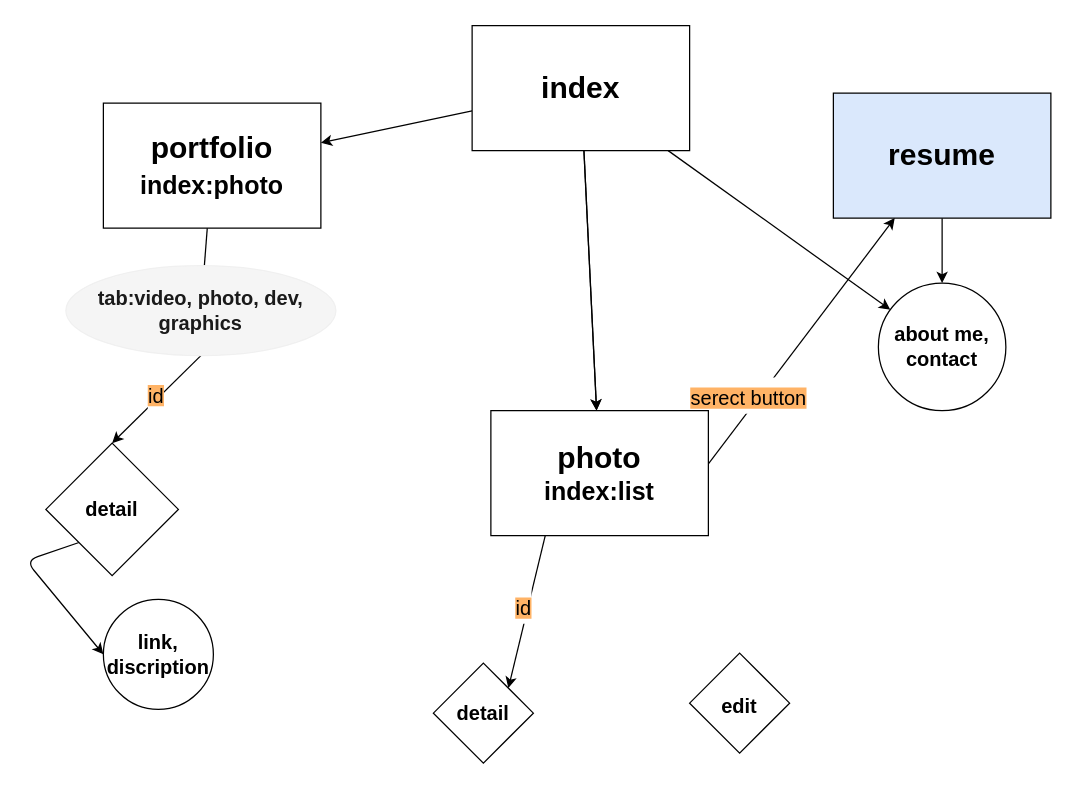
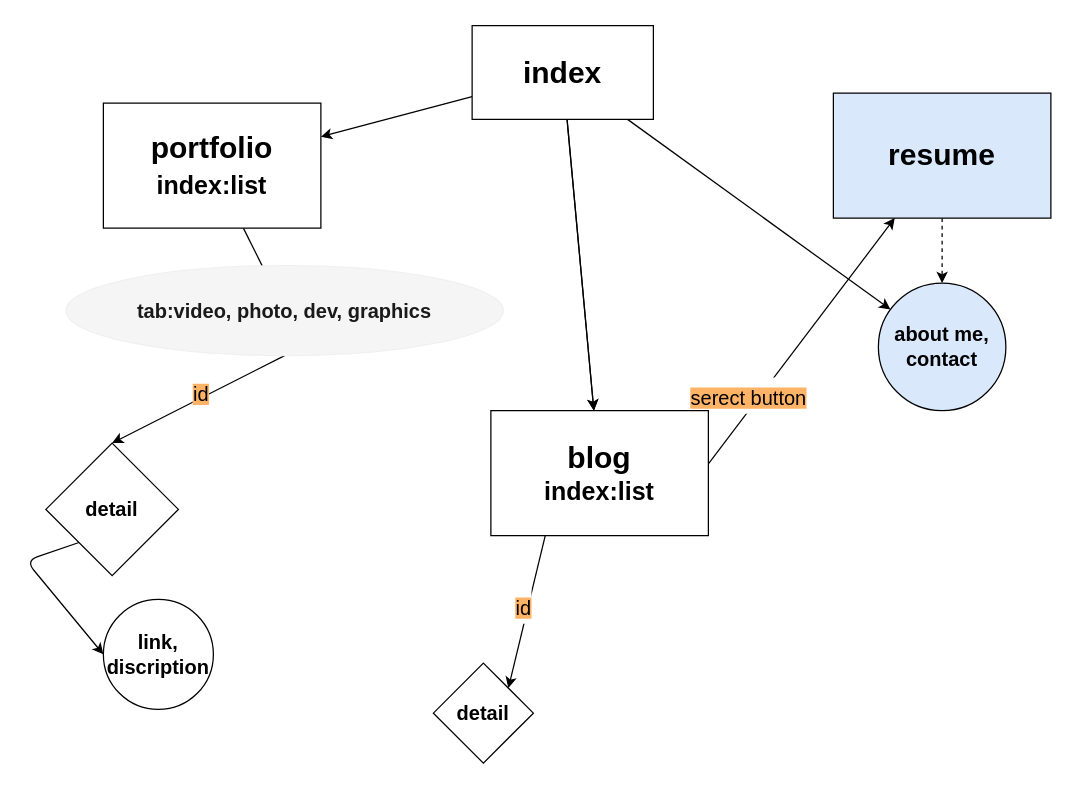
  <mxCell id="0" />
  <mxCell id="1" parent="0" />
  <mxCell id="2" value="" style="edgeStyle=none;html=1;" parent="1" source="6" target="8" edge="1"><mxGeometry relative="1" as="geometry" /></mxCell>
  <mxCell id="3" value="" style="edgeStyle=none;html=1;fontSize=24;fontColor=#000000;" parent="1" source="6" target="11" edge="1"><mxGeometry relative="1" as="geometry" /></mxCell>
  <mxCell id="4" value="" style="edgeStyle=none;html=1;fontSize=24;fontColor=#000000;" parent="1" source="6" target="11" edge="1"><mxGeometry relative="1" as="geometry" /></mxCell>
  <mxCell id="5" value="" style="edgeStyle=none;html=1;fontSize=24;fontColor=#000000;" parent="1" source="6" target="16" edge="1"><mxGeometry relative="1" as="geometry" /></mxCell>
- <mxCell id="6" value="&lt;font style=&quot;font-size: 24px;&quot; color=&quot;#000000&quot;&gt;index&lt;/font&gt;" style="whiteSpace=wrap;html=1;fillColor=#FFFFFF;fontStyle=1" parent="1" vertex="1"><mxGeometry x="377" y="20" width="174" height="100" as="geometry" /></mxCell>
+ <mxCell id="6" value="&lt;font style=&quot;font-size: 24px;&quot; color=&quot;#000000&quot;&gt;index&lt;/font&gt;" style="whiteSpace=wrap;html=1;fillColor=#FFFFFF;fontStyle=1" parent="1" vertex="1"><mxGeometry x="377" y="20" width="145" height="75" as="geometry" /></mxCell>
  <mxCell id="7" value="" style="edgeStyle=none;html=1;fontSize=16;fontColor=#1A1A1A;endArrow=none;" edge="1" parent="1" source="8" target="21"><mxGeometry relative="1" as="geometry" /></mxCell>
- <mxCell id="8" value="&lt;font style=&quot;font-size: 24px;&quot; color=&quot;#000000&quot;&gt;portfolio&lt;br&gt;&lt;/font&gt;&lt;span style=&quot;color: rgb(0, 0, 0); font-size: 20px;&quot;&gt;index:photo&lt;/span&gt;&lt;font style=&quot;font-size: 24px;&quot; color=&quot;#000000&quot;&gt;&lt;br&gt;&lt;/font&gt;" style="whiteSpace=wrap;html=1;fillColor=#FFFFFF;fontStyle=1" parent="1" vertex="1"><mxGeometry x="82" y="82" width="174" height="100" as="geometry" /></mxCell>
+ <mxCell id="8" value="&lt;font style=&quot;font-size: 24px;&quot; color=&quot;#000000&quot;&gt;portfolio&lt;br&gt;&lt;/font&gt;&lt;span style=&quot;color: rgb(0, 0, 0); font-size: 20px;&quot;&gt;index:list&lt;/span&gt;&lt;font style=&quot;font-size: 24px;&quot; color=&quot;#000000&quot;&gt;&lt;br&gt;&lt;/font&gt;" style="whiteSpace=wrap;html=1;fillColor=#FFFFFF;fontStyle=1" parent="1" vertex="1"><mxGeometry x="82" y="82" width="174" height="100" as="geometry" /></mxCell>
  <mxCell id="9" value="&lt;font style=&quot;background-color: rgb(255, 179, 102); font-size: 16px;&quot;&gt;id&lt;/font&gt;" style="edgeStyle=none;html=1;fontSize=24;fontColor=#000000;exitX=0.5;exitY=1;exitDx=0;exitDy=0;entryX=0.5;entryY=0;entryDx=0;entryDy=0;" parent="1" source="21" target="18" edge="1"><mxGeometry x="-0.055" y="-4" relative="1" as="geometry"><mxPoint x="83" y="268" as="sourcePoint" /><mxPoint x="220" y="456" as="targetPoint" /><mxPoint as="offset" /></mxGeometry></mxCell>
  <mxCell id="10" value="&lt;span style=&quot;background-color: rgb(255, 179, 102); font-size: 16px;&quot;&gt;serect button&lt;/span&gt;" style="edgeStyle=none;html=1;exitX=0.75;exitY=1;exitDx=0;exitDy=0;fontSize=24;fontColor=#000000;" parent="1" source="11" target="13" edge="1"><mxGeometry x="-0.15" y="7" relative="1" as="geometry"><mxPoint as="offset" /></mxGeometry></mxCell>
- <mxCell id="11" value="&lt;font style=&quot;&quot; color=&quot;#000000&quot;&gt;&lt;font style=&quot;font-size: 24px;&quot;&gt;photo&lt;/font&gt;&lt;br&gt;&lt;span style=&quot;font-size: 20px;&quot;&gt;index:list&lt;/span&gt;&lt;br&gt;&lt;/font&gt;" style="whiteSpace=wrap;html=1;fillColor=#FFFFFF;fontStyle=1" parent="1" vertex="1"><mxGeometry x="392" y="328" width="174" height="100" as="geometry" /></mxCell>
- <mxCell id="12" value="" style="edgeStyle=none;html=1;labelBackgroundColor=#FFB366;fontSize=24;fontColor=#000000;" parent="1" source="13" target="16" edge="1"><mxGeometry relative="1" as="geometry" /></mxCell>
+ <mxCell id="11" value="&lt;font style=&quot;&quot; color=&quot;#000000&quot;&gt;&lt;font style=&quot;font-size: 24px;&quot;&gt;blog&lt;/font&gt;&lt;br&gt;&lt;span style=&quot;font-size: 20px;&quot;&gt;index:list&lt;/span&gt;&lt;br&gt;&lt;/font&gt;" style="whiteSpace=wrap;html=1;fillColor=#FFFFFF;fontStyle=1" parent="1" vertex="1"><mxGeometry x="392" y="328" width="174" height="100" as="geometry" /></mxCell>
+ <mxCell id="12" value="" style="edgeStyle=none;html=1;labelBackgroundColor=#FFB366;fontSize=24;fontColor=#000000;dashed=1;" parent="1" source="13" target="16" edge="1"><mxGeometry relative="1" as="geometry" /></mxCell>
  <mxCell id="13" value="&lt;font color=&quot;#000000&quot;&gt;&lt;span style=&quot;font-size: 24px;&quot;&gt;resume&lt;/span&gt;&lt;/font&gt;" style="whiteSpace=wrap;html=1;fillColor=#dae8fc;fontStyle=1;" parent="1" vertex="1"><mxGeometry x="666" y="74" width="174" height="100" as="geometry" /></mxCell>
  <mxCell id="14" value="&lt;font color=&quot;#000000&quot;&gt;&lt;span style=&quot;font-size: 16px;&quot;&gt;detail&lt;/span&gt;&lt;/font&gt;" style="rhombus;whiteSpace=wrap;html=1;fillColor=#FFFFFF;fontStyle=1;" parent="1" vertex="1"><mxGeometry x="346" y="530" width="80" height="80" as="geometry" /></mxCell>
- <mxCell id="15" value="&lt;font style=&quot;font-size: 16px;&quot;&gt;edit&lt;/font&gt;" style="rhombus;whiteSpace=wrap;html=1;fillColor=#FFFFFF;fontStyle=1;fontSize=24;fontColor=#000000;" parent="1" vertex="1"><mxGeometry x="551" y="522" width="80" height="80" as="geometry" /></mxCell>
- <mxCell id="16" value="&lt;font style=&quot;font-size: 16px;&quot; color=&quot;#000000&quot;&gt;about me,&lt;br&gt;contact&lt;br&gt;&lt;/font&gt;" style="ellipse;whiteSpace=wrap;html=1;fillColor=#FFFFFF;fontStyle=1;" parent="1" vertex="1"><mxGeometry x="702" y="226" width="102" height="102" as="geometry" /></mxCell>
+ <mxCell id="16" value="&lt;font style=&quot;font-size: 16px;&quot; color=&quot;#000000&quot;&gt;about me,&lt;br&gt;contact&lt;br&gt;&lt;/font&gt;" style="ellipse;whiteSpace=wrap;html=1;fillColor=#dae8fc;fontStyle=1;" parent="1" vertex="1"><mxGeometry x="702" y="226" width="102" height="102" as="geometry" /></mxCell>
  <mxCell id="17" style="edgeStyle=none;html=1;exitX=0;exitY=1;exitDx=0;exitDy=0;entryX=0;entryY=0.5;entryDx=0;entryDy=0;labelBackgroundColor=#FFB366;fontSize=16;fontColor=#000000;" parent="1" source="18" target="20" edge="1"><mxGeometry relative="1" as="geometry"><Array as="points"><mxPoint x="20" y="448" /></Array></mxGeometry></mxCell>
  <mxCell id="18" value="&lt;font color=&quot;#000000&quot;&gt;&lt;span style=&quot;font-size: 16px;&quot;&gt;detail&lt;/span&gt;&lt;/font&gt;" style="rhombus;whiteSpace=wrap;html=1;fillColor=#FFFFFF;fontStyle=1;" parent="1" vertex="1"><mxGeometry x="36" y="354" width="106" height="106" as="geometry" /></mxCell>
  <mxCell id="19" value="&lt;font style=&quot;background-color: rgb(255, 179, 102); font-size: 16px;&quot;&gt;id&lt;/font&gt;" style="edgeStyle=none;html=1;fontSize=24;fontColor=#000000;entryX=1;entryY=0;entryDx=0;entryDy=0;exitX=0.25;exitY=1;exitDx=0;exitDy=0;" parent="1" source="11" target="14" edge="1"><mxGeometry x="-0.055" y="-4" relative="1" as="geometry"><mxPoint x="467.38" y="436" as="sourcePoint" /><mxPoint x="417" y="496" as="targetPoint" /><mxPoint as="offset" /></mxGeometry></mxCell>
  <mxCell id="20" value="&lt;font style=&quot;font-size: 16px;&quot; color=&quot;#000000&quot;&gt;link,&lt;br&gt;discription&lt;br&gt;&lt;/font&gt;" style="ellipse;whiteSpace=wrap;html=1;fillColor=#FFFFFF;fontStyle=1;" parent="1" vertex="1"><mxGeometry x="82" y="479" width="88" height="88" as="geometry" /></mxCell>
- <mxCell id="21" value="&lt;font style=&quot;font-size: 16px;&quot; color=&quot;#1a1a1a&quot;&gt;&lt;b&gt;tab:video, photo, dev, graphics&lt;/b&gt;&lt;/font&gt;" style="ellipse;whiteSpace=wrap;html=1;strokeColor=#F0F0F0;fillColor=#f5f5f5;fontColor=#333333;" vertex="1" parent="1"><mxGeometry x="52" y="212" width="216" height="72" as="geometry" /></mxCell>
+ <mxCell id="21" value="&lt;font style=&quot;font-size: 16px;&quot; color=&quot;#1a1a1a&quot;&gt;&lt;b&gt;tab:video, photo, dev, graphics&lt;/b&gt;&lt;/font&gt;" style="ellipse;whiteSpace=wrap;html=1;strokeColor=#F0F0F0;fillColor=#f5f5f5;fontColor=#333333;" vertex="1" parent="1"><mxGeometry x="52" y="212" width="350" height="72" as="geometry" /></mxCell>
